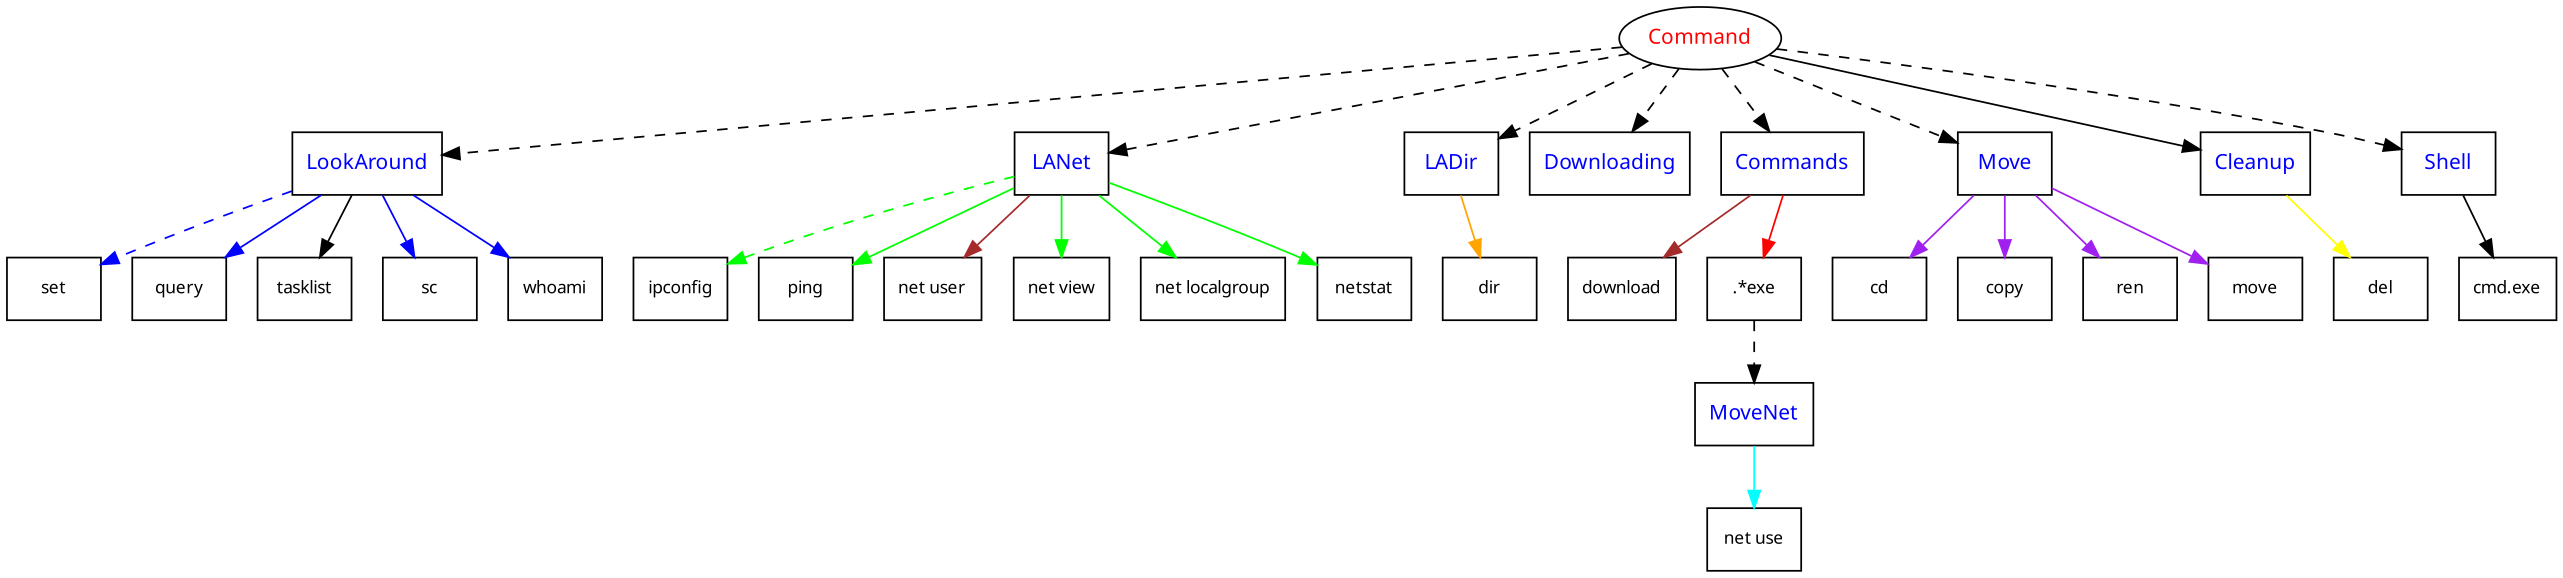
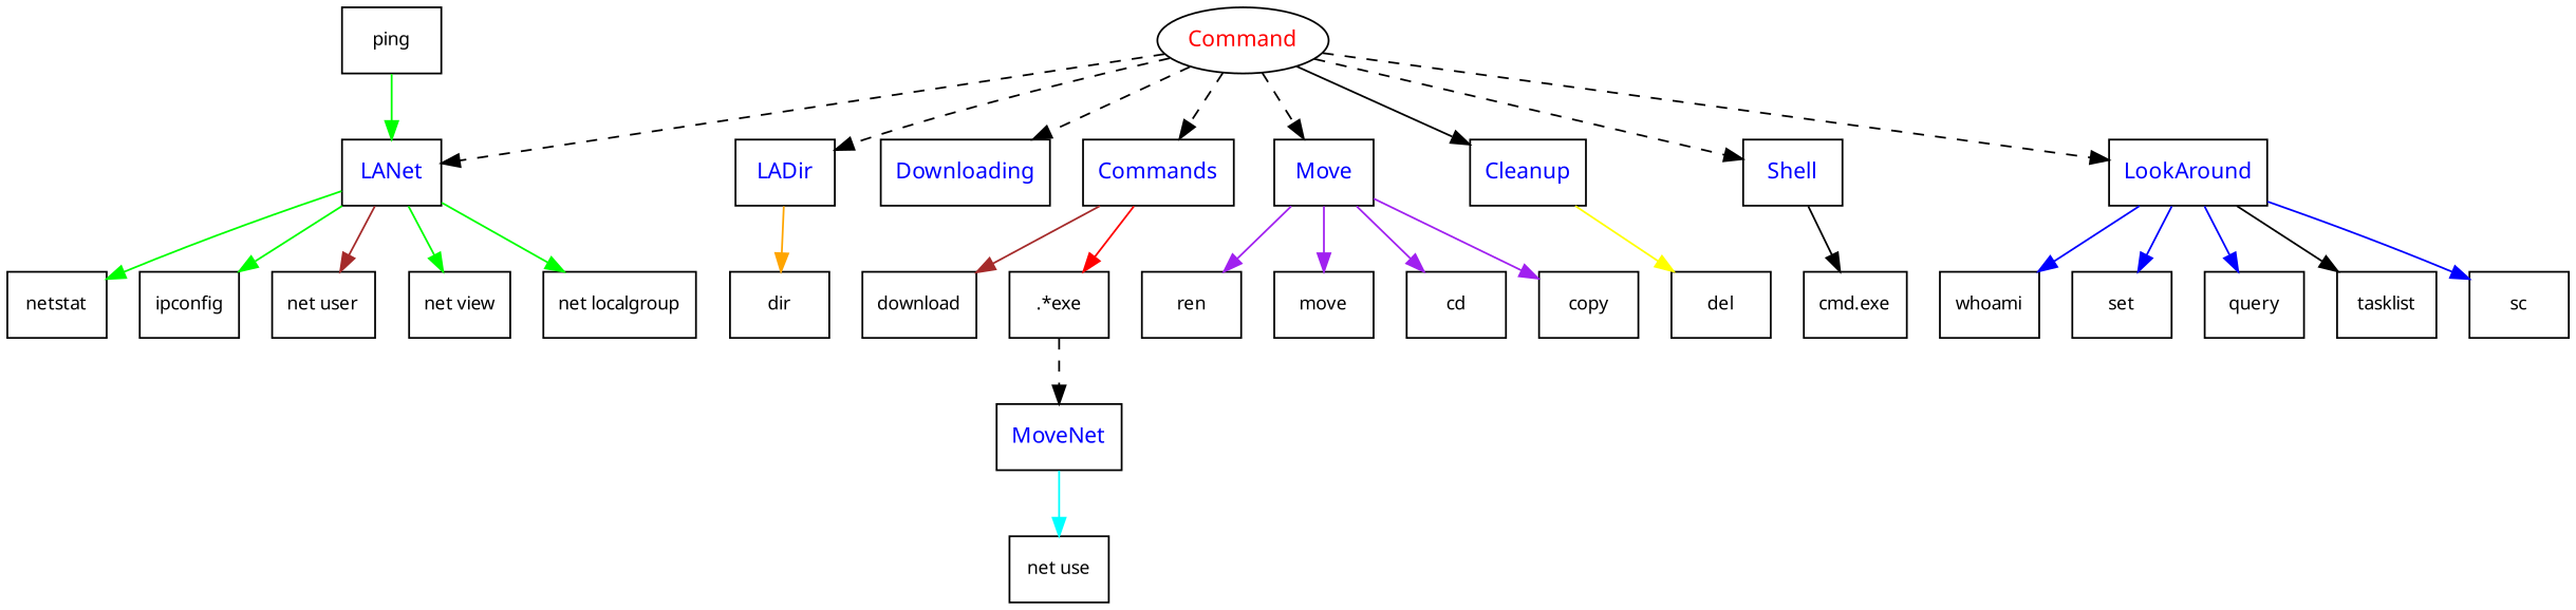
  digraph {
    node [fontcolor=black fontname=ArialMT fontsize=10 shape=box]
    edge [color=black style=solid]
    Command [fontcolor=red fontsize=12 shape=oval]
    LookAround [fontcolor=blue fontsize=12]
    LANet [fontcolor=blue fontsize=12]
    LADir [fontcolor=blue fontsize=12]
    Downloading [fontcolor=blue fontsize=12]
    Commands [fontcolor=blue fontsize=12]
    Move [fontcolor=blue fontsize=12]
    Cleanup [fontcolor=blue fontsize=12]
    Shell [fontcolor=blue fontsize=12]
    set
    query
    tasklist
    sc
    whoami
    ipconfig
    ping
    "net user"
    "net view"
    "net localgroup"
    netstat
    dir
    download
    ".*exe"
    cd
    copy
    ren
    move
    MoveNet [fontcolor=blue fontsize=12]
    "net use"
    del
    "cmd.exe"
    Command -> LookAround [style=dashed]
    Command -> LANet [style=dashed]
    Command -> LADir [style=dashed]
    Command -> Downloading [style=dashed]
    Command -> Commands [style=dashed]
    Command -> Move [style=dashed]
    Command -> Cleanup
    Command -> Shell [style=dashed]
-   LookAround -> set [color=blue style=dashed]
+   LookAround -> set [color=blue]
    LookAround -> query [color=blue]
    LookAround -> tasklist
    LookAround -> sc [color=blue]
    LookAround -> whoami [color=blue]
-   LANet -> ipconfig [color=green style=dashed]
-   LANet -> ping [color=green]
+   LANet -> ipconfig [color=green]
+   ping -> LANet [color=green]
    LANet -> "net user" [color=brown]
    LANet -> "net view" [color=green]
    LANet -> "net localgroup" [color=green]
    LANet -> netstat [color=green]
    LADir -> dir [color=orange]
    Commands -> download [color=brown]
    Commands -> ".*exe" [color=red]
    Move -> cd [color=purple]
    Move -> copy [color=purple]
    Move -> ren [color=purple]
    Move -> move [color=purple]
    Cleanup -> del [color=yellow]
    Shell -> "cmd.exe"
    ".*exe" -> MoveNet [style=dashed]
    MoveNet -> "net use" [color=aqua]
  }
